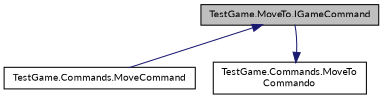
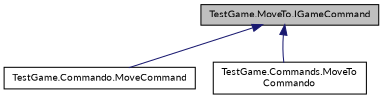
  digraph {
    fontname=Lato
    node [color=black fillcolor=white fontname=Lato fontsize=10 shape=record style=filled]
    edge [color=midnightblue dir=back fontname=Lato fontsize=10 labelfontname=Helvetica labelfontsize=10 style=solid]
    n1 [fillcolor=grey75 fontcolor=black height=0.2 label="TestGame.MoveTo.IGameCommand" width=0.4]
-   n2 [height=0.2 label="TestGame.Commands.MoveCommand" width=0.4]
+   n2 [height=0.2 label="TestGame.Commando.MoveCommand" width=0.4]
    n3 [height=0.2 label="TestGame.Commands.MoveTo\lCommando" width=0.4]
    n1 -> n2
-   n3 -> n1
+   n1 -> n3
  }
